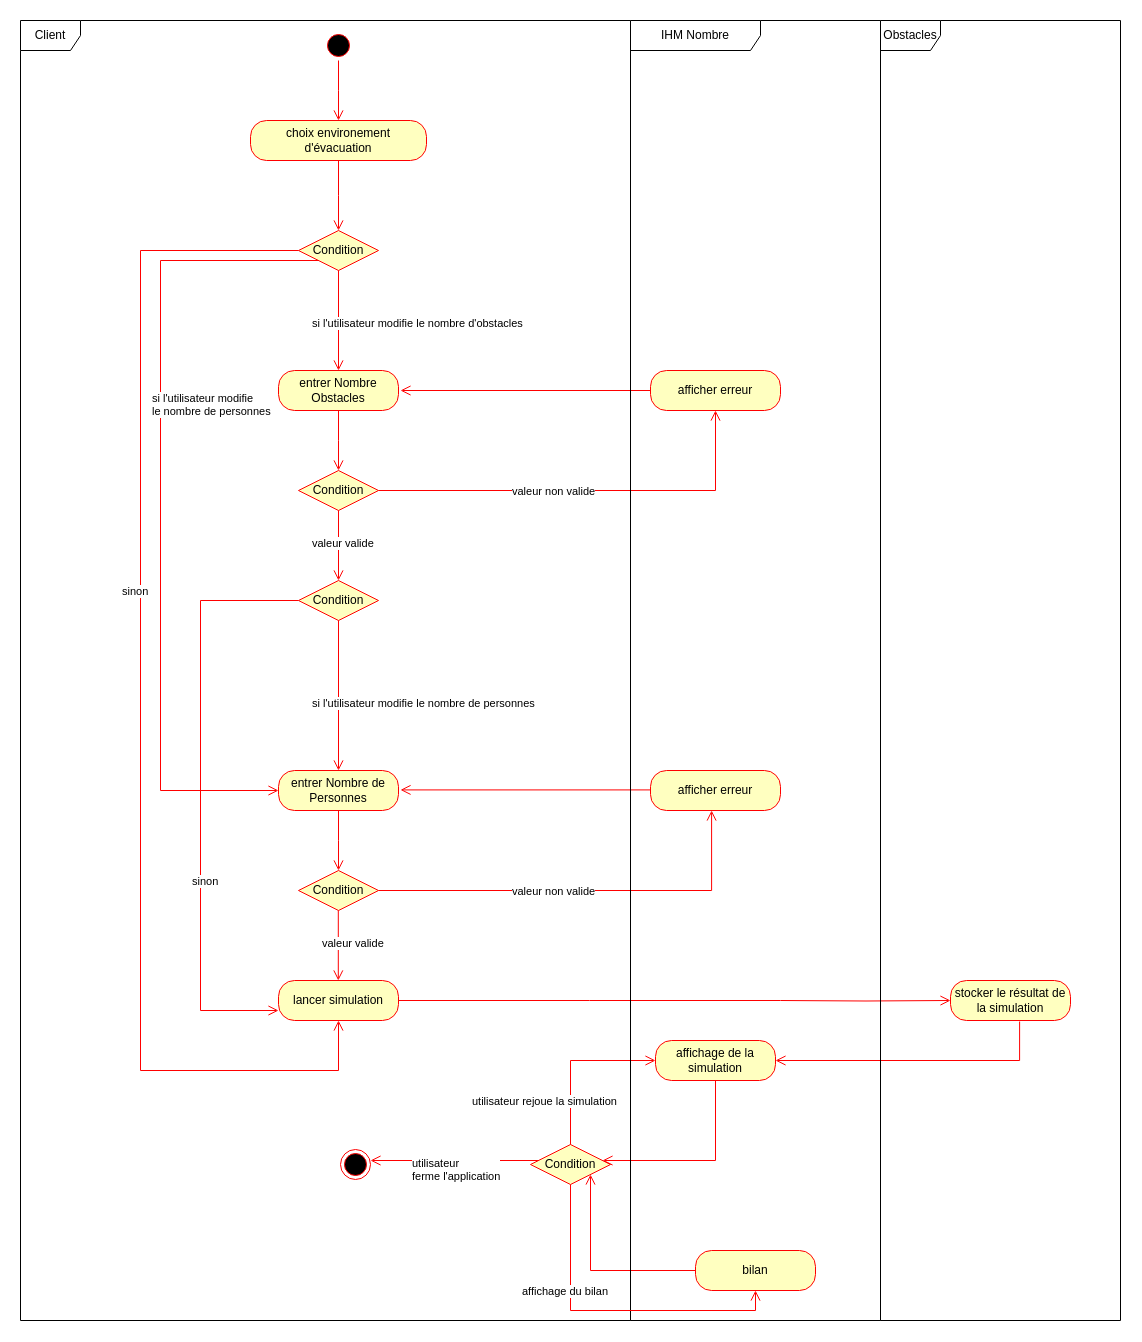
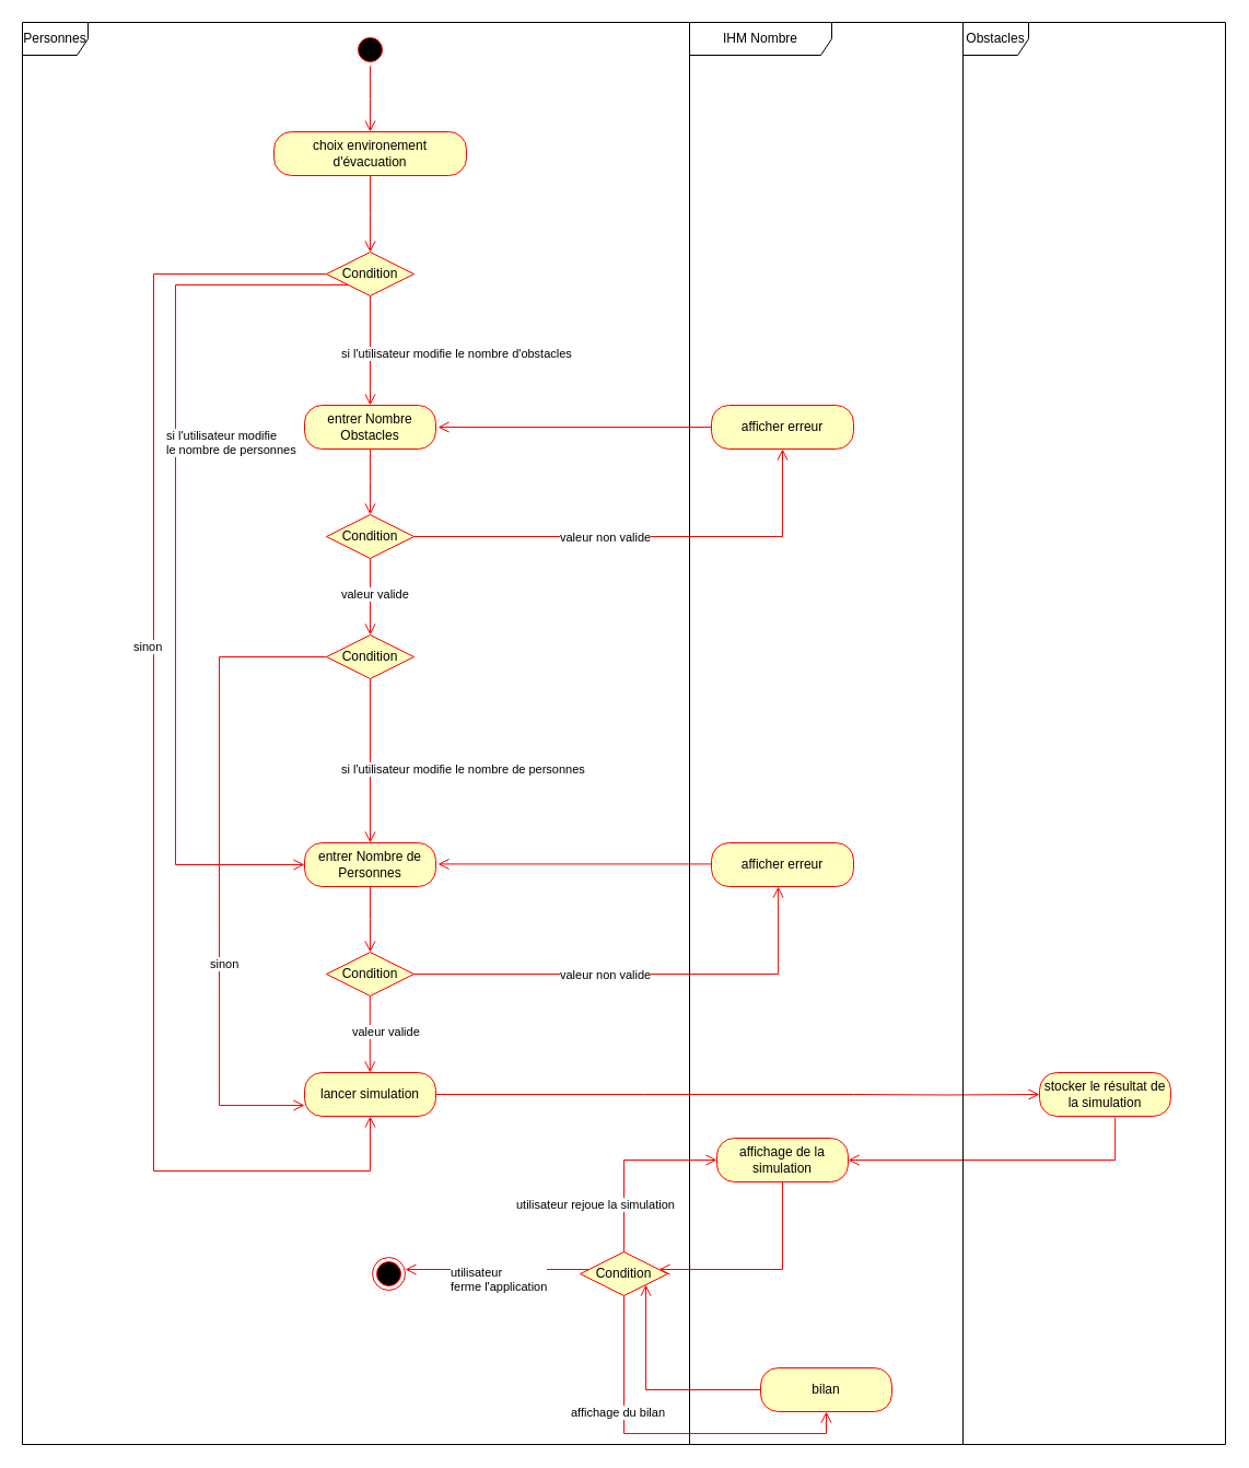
  <mxCell id="0" />
  <mxCell id="1" parent="0" />
  <mxCell id="2" value="" style="ellipse;html=1;shape=startState;fillColor=#000000;strokeColor=#ff0000;" parent="1" vertex="1"><mxGeometry x="323" width="30" height="30" as="geometry" y="30" /></mxCell>
  <mxCell id="3" value="" style="edgeStyle=orthogonalEdgeStyle;html=1;verticalAlign=bottom;endArrow=open;endSize=8;strokeColor=#ff0000;rounded=0;" parent="1" source="2" edge="1"><mxGeometry relative="1" as="geometry"><mxPoint x="338" y="120" as="targetPoint" /></mxGeometry></mxCell>
  <mxCell id="4" value="choix environement d'évacuation" style="rounded=1;whiteSpace=wrap;html=1;arcSize=40;fontColor=#000000;fillColor=#ffffc0;strokeColor=#ff0000;" parent="1" vertex="1"><mxGeometry x="250" y="120" width="176" height="40" as="geometry" /></mxCell>
  <mxCell id="5" value="" style="edgeStyle=orthogonalEdgeStyle;html=1;verticalAlign=bottom;endArrow=open;endSize=8;strokeColor=#ff0000;rounded=0;" parent="1" source="4" edge="1"><mxGeometry relative="1" as="geometry"><mxPoint x="338" y="230" as="targetPoint" /></mxGeometry></mxCell>
  <mxCell id="6" value="Condition" style="rhombus;whiteSpace=wrap;html=1;fillColor=#ffffc0;strokeColor=#ff0000;" parent="1" vertex="1"><mxGeometry x="298" y="230" width="80" height="40" as="geometry" /></mxCell>
  <mxCell id="7" value="sinon" style="edgeStyle=orthogonalEdgeStyle;html=1;align=left;verticalAlign=bottom;endArrow=open;endSize=8;strokeColor=#ff0000;rounded=0;entryX=0.5;entryY=1;entryDx=0;entryDy=0;" parent="1" source="6" edge="1" target="19"><mxGeometry x="-0.171" y="-20" relative="1" as="geometry"><mxPoint x="200" y="820" as="targetPoint" /><mxPoint as="offset" /><Array as="points"><mxPoint x="140" y="250" /><mxPoint x="140" y="1070" /><mxPoint x="338" y="1070" /></Array></mxGeometry></mxCell>
  <mxCell id="8" value="si l'utilisateur modifie le nombre d'obstacles" style="edgeStyle=orthogonalEdgeStyle;html=1;align=left;verticalAlign=top;endArrow=open;endSize=8;strokeColor=#ff0000;rounded=0;" parent="1" source="6" edge="1"><mxGeometry x="-0.2" y="-28" relative="1" as="geometry"><mxPoint x="338" y="370" as="targetPoint" /><mxPoint as="offset" /></mxGeometry></mxCell>
  <mxCell id="9" value="entrer Nombre Obstacles" style="rounded=1;whiteSpace=wrap;html=1;arcSize=40;fontColor=#000000;fillColor=#ffffc0;strokeColor=#ff0000;" parent="1" vertex="1"><mxGeometry x="278" y="370" width="120" height="40" as="geometry" /></mxCell>
  <mxCell id="10" value="" style="edgeStyle=orthogonalEdgeStyle;html=1;verticalAlign=bottom;endArrow=open;endSize=8;strokeColor=#ff0000;rounded=0;" parent="1" source="9" edge="1"><mxGeometry relative="1" as="geometry"><mxPoint x="338" y="470" as="targetPoint" /></mxGeometry></mxCell>
  <mxCell id="11" value="entrer Nombre de Personnes" style="rounded=1;whiteSpace=wrap;html=1;arcSize=40;fontColor=#000000;fillColor=#ffffc0;strokeColor=#ff0000;" vertex="1" parent="1"><mxGeometry x="278" y="770" width="120" height="40" as="geometry" /></mxCell>
  <mxCell id="12" value="" style="edgeStyle=orthogonalEdgeStyle;html=1;verticalAlign=bottom;endArrow=open;endSize=8;strokeColor=#ff0000;rounded=0;" edge="1" source="11" parent="1"><mxGeometry relative="1" as="geometry"><mxPoint x="338" y="870" as="targetPoint" /></mxGeometry></mxCell>
  <mxCell id="13" value="Condition" style="rhombus;whiteSpace=wrap;html=1;fillColor=#ffffc0;strokeColor=#ff0000;" vertex="1" parent="1"><mxGeometry x="298" y="470" width="80" height="40" as="geometry" /></mxCell>
  <mxCell id="14" value="valeur non valide" style="edgeStyle=orthogonalEdgeStyle;html=1;align=left;verticalAlign=bottom;endArrow=open;endSize=8;strokeColor=#ff0000;rounded=0;entryX=0.5;entryY=1;entryDx=0;entryDy=0;" edge="1" source="13" parent="1" target="21"><mxGeometry x="-0.367" y="-10" relative="1" as="geometry"><mxPoint x="470" y="420" as="targetPoint" /><Array as="points"><mxPoint x="715" y="490" /></Array><mxPoint as="offset" /></mxGeometry></mxCell>
  <mxCell id="15" value="valeur valide" style="edgeStyle=orthogonalEdgeStyle;html=1;align=left;verticalAlign=top;endArrow=open;endSize=8;strokeColor=#ff0000;rounded=0;" edge="1" source="13" parent="1"><mxGeometry x="-0.429" y="-28" relative="1" as="geometry"><mxPoint x="338" y="580" as="targetPoint" /><mxPoint as="offset" /></mxGeometry></mxCell>
  <mxCell id="16" value="Condition" style="rhombus;whiteSpace=wrap;html=1;fillColor=#ffffc0;strokeColor=#ff0000;" vertex="1" parent="1"><mxGeometry x="298" y="870" width="80" height="40" as="geometry" /></mxCell>
  <mxCell id="17" value="valeur non valide" style="edgeStyle=orthogonalEdgeStyle;html=1;align=left;verticalAlign=bottom;endArrow=open;endSize=8;strokeColor=#ff0000;rounded=0;entryX=0.47;entryY=1;entryDx=0;entryDy=0;entryPerimeter=0;" edge="1" parent="1" source="16" target="23"><mxGeometry x="-0.361" y="-10" relative="1" as="geometry"><mxPoint x="710" y="820" as="targetPoint" /><Array as="points"><mxPoint x="711" y="890" /></Array><mxPoint as="offset" /></mxGeometry></mxCell>
  <mxCell id="18" value="valeur valide" style="edgeStyle=orthogonalEdgeStyle;html=1;align=left;verticalAlign=top;endArrow=open;endSize=8;strokeColor=#ff0000;rounded=0;" edge="1" parent="1"><mxGeometry x="-0.429" y="-18" relative="1" as="geometry"><mxPoint x="337.8" y="980" as="targetPoint" /><mxPoint x="337.8" y="910" as="sourcePoint" /><mxPoint as="offset" /></mxGeometry></mxCell>
  <mxCell id="19" value="lancer simulation" style="rounded=1;whiteSpace=wrap;html=1;arcSize=40;fontColor=#000000;fillColor=#ffffc0;strokeColor=#ff0000;" vertex="1" parent="1"><mxGeometry x="278" y="980" width="120" height="40" as="geometry" /></mxCell>
  <mxCell id="20" value="" style="edgeStyle=orthogonalEdgeStyle;html=1;verticalAlign=bottom;endArrow=open;endSize=8;strokeColor=#ff0000;rounded=0;startArrow=none;entryX=0;entryY=0.5;entryDx=0;entryDy=0;" edge="1" parent="1" target="34"><mxGeometry relative="1" as="geometry"><mxPoint x="890" y="1000" as="targetPoint" /><mxPoint x="780" y="1000" as="sourcePoint" /></mxGeometry></mxCell>
  <mxCell id="21" value="afficher erreur" style="rounded=1;whiteSpace=wrap;html=1;arcSize=40;fontColor=#000000;fillColor=#ffffc0;strokeColor=#ff0000;" vertex="1" parent="1"><mxGeometry x="650" y="370" width="130" height="40" as="geometry" /></mxCell>
  <mxCell id="22" value="" style="edgeStyle=orthogonalEdgeStyle;html=1;verticalAlign=bottom;endArrow=open;endSize=8;strokeColor=#ff0000;rounded=0;" edge="1" source="21" parent="1"><mxGeometry relative="1" as="geometry"><mxPoint x="400" y="390" as="targetPoint" /></mxGeometry></mxCell>
  <mxCell id="23" value="afficher erreur" style="rounded=1;whiteSpace=wrap;html=1;arcSize=40;fontColor=#000000;fillColor=#ffffc0;strokeColor=#ff0000;" vertex="1" parent="1"><mxGeometry x="650" y="770" width="130" height="40" as="geometry" /></mxCell>
  <mxCell id="24" value="" style="edgeStyle=orthogonalEdgeStyle;html=1;verticalAlign=bottom;endArrow=open;endSize=8;strokeColor=#ff0000;rounded=0;" edge="1" parent="1"><mxGeometry relative="1" as="geometry"><mxPoint x="400" y="789.41" as="targetPoint" /><mxPoint x="650" y="789.41" as="sourcePoint" /></mxGeometry></mxCell>
  <mxCell id="25" value="" style="edgeStyle=orthogonalEdgeStyle;html=1;verticalAlign=bottom;endArrow=open;endSize=8;strokeColor=#ff0000;rounded=0;entryX=1;entryY=0.5;entryDx=0;entryDy=0;exitX=0.576;exitY=1.025;exitDx=0;exitDy=0;exitPerimeter=0;" edge="1" source="34" parent="1" target="26"><mxGeometry relative="1" as="geometry"><mxPoint x="1190" y="1090" as="targetPoint" /><mxPoint x="1020" y="1060" as="sourcePoint" /><Array as="points"><mxPoint x="1019" y="1060" /></Array></mxGeometry></mxCell>
  <mxCell id="26" value="affichage de la simulation" style="rounded=1;whiteSpace=wrap;html=1;arcSize=40;fontColor=#000000;fillColor=#ffffc0;strokeColor=#ff0000;" vertex="1" parent="1"><mxGeometry x="655" y="1040" width="120" height="40" as="geometry" /></mxCell>
  <mxCell id="27" value="" style="edgeStyle=orthogonalEdgeStyle;html=1;verticalAlign=bottom;endArrow=open;endSize=8;strokeColor=#ff0000;rounded=0;" edge="1" source="26" parent="1" target="28"><mxGeometry relative="1" as="geometry"><mxPoint x="600" y="1140" as="targetPoint" /><Array as="points"><mxPoint x="715" y="1160" /></Array></mxGeometry></mxCell>
  <mxCell id="28" value="Condition" style="rhombus;whiteSpace=wrap;html=1;fillColor=#ffffc0;strokeColor=#ff0000;" vertex="1" parent="1"><mxGeometry x="530" y="1144" width="80" height="40" as="geometry" /></mxCell>
  <mxCell id="29" value="utilisateur rejoue la simulation" style="edgeStyle=orthogonalEdgeStyle;html=1;align=left;verticalAlign=bottom;endArrow=open;endSize=8;strokeColor=#ff0000;rounded=0;entryX=0;entryY=0.5;entryDx=0;entryDy=0;" edge="1" source="28" parent="1" target="26"><mxGeometry x="-0.598" y="100" relative="1" as="geometry"><mxPoint x="670" y="1160" as="targetPoint" /><Array as="points"><mxPoint x="570" y="1060" /></Array><mxPoint as="offset" /></mxGeometry></mxCell>
  <mxCell id="30" value="utilisateur &lt;br&gt;ferme l'application" style="edgeStyle=orthogonalEdgeStyle;html=1;align=left;verticalAlign=top;endArrow=open;endSize=8;strokeColor=#ff0000;rounded=0;" edge="1" source="28" parent="1"><mxGeometry x="0.524" y="-10" relative="1" as="geometry"><mxPoint x="370" y="1160" as="targetPoint" /><Array as="points"><mxPoint x="460" y="1160" /><mxPoint x="460" y="1160" /></Array><mxPoint as="offset" /></mxGeometry></mxCell>
  <mxCell id="31" value="" style="ellipse;html=1;shape=endState;fillColor=#000000;strokeColor=#ff0000;" vertex="1" parent="1"><mxGeometry x="340" y="1149" width="30" height="30" as="geometry" /></mxCell>
  <mxCell id="32" value="bilan" style="rounded=1;whiteSpace=wrap;html=1;arcSize=40;fontColor=#000000;fillColor=#ffffc0;strokeColor=#ff0000;" vertex="1" parent="1"><mxGeometry x="695" y="1250" width="120" height="40" as="geometry" /></mxCell>
  <mxCell id="33" value="" style="edgeStyle=orthogonalEdgeStyle;html=1;verticalAlign=bottom;endArrow=open;endSize=8;strokeColor=#ff0000;rounded=0;entryX=1;entryY=1;entryDx=0;entryDy=0;" edge="1" source="32" parent="1" target="28"><mxGeometry relative="1" as="geometry"><mxPoint x="755" y="1350" as="targetPoint" /></mxGeometry></mxCell>
  <mxCell id="34" value="stocker le résultat de la simulation" style="rounded=1;whiteSpace=wrap;html=1;arcSize=40;fontColor=#000000;fillColor=#ffffc0;strokeColor=#ff0000;" vertex="1" parent="1"><mxGeometry x="950" y="980" width="120" height="40" as="geometry" /></mxCell>
  <mxCell id="35" value="" style="edgeStyle=orthogonalEdgeStyle;html=1;verticalAlign=bottom;endArrow=none;endSize=8;strokeColor=#ff0000;rounded=0;" edge="1" parent="1" source="19"><mxGeometry relative="1" as="geometry"><mxPoint x="780" y="1000" as="targetPoint" /><mxPoint x="398" y="1000" as="sourcePoint" /></mxGeometry></mxCell>
- <mxCell id="36" value="Client" style="shape=umlFrame;whiteSpace=wrap;html=1;" vertex="1" parent="1"><mxGeometry x="20" y="20" width="610" height="1300" as="geometry" /></mxCell>
+ <mxCell id="36" value="Personnes" style="shape=umlFrame;whiteSpace=wrap;html=1;" vertex="1" parent="1"><mxGeometry x="20" y="20" width="610" height="1300" as="geometry" /></mxCell>
  <mxCell id="37" value="IHM Nombre" style="shape=umlFrame;whiteSpace=wrap;html=1;width=130;height=30;" vertex="1" parent="1"><mxGeometry x="630" y="20" width="250" height="1300" as="geometry" /></mxCell>
  <mxCell id="38" value="Obstacles" style="shape=umlFrame;whiteSpace=wrap;html=1;" vertex="1" parent="1"><mxGeometry x="880" y="20" width="240" height="1300" as="geometry" /></mxCell>
  <mxCell id="39" value="si l'utilisateur modifie &lt;br&gt;le nombre de personnes" style="edgeStyle=orthogonalEdgeStyle;html=1;align=left;verticalAlign=bottom;endArrow=open;endSize=8;strokeColor=#ff0000;rounded=0;entryX=0;entryY=0.5;entryDx=0;entryDy=0;exitX=0;exitY=1;exitDx=0;exitDy=0;" edge="1" parent="1" source="6" target="11"><mxGeometry x="-0.211" y="-10" relative="1" as="geometry"><mxPoint x="288" y="830" as="targetPoint" /><mxPoint as="offset" /><mxPoint x="308" y="260" as="sourcePoint" /><Array as="points"><mxPoint x="160" y="260" /><mxPoint x="160" y="790" /></Array></mxGeometry></mxCell>
  <mxCell id="40" value="Condition" style="rhombus;whiteSpace=wrap;html=1;fillColor=#ffffc0;strokeColor=#ff0000;" vertex="1" parent="1"><mxGeometry x="298" y="580" width="80" height="40" as="geometry" /></mxCell>
  <mxCell id="41" value="sinon" style="edgeStyle=orthogonalEdgeStyle;html=1;align=left;verticalAlign=bottom;endArrow=open;endSize=8;strokeColor=#ff0000;rounded=0;entryX=0;entryY=0.75;entryDx=0;entryDy=0;" edge="1" source="40" parent="1" target="19"><mxGeometry x="0.324" y="-10" relative="1" as="geometry"><mxPoint x="210" y="1000" as="targetPoint" /><Array as="points"><mxPoint x="200" y="600" /><mxPoint x="200" y="1010" /></Array><mxPoint as="offset" /></mxGeometry></mxCell>
  <mxCell id="42" value="si l'utilisateur modifie le nombre de personnes" style="edgeStyle=orthogonalEdgeStyle;html=1;align=left;verticalAlign=top;endArrow=open;endSize=8;strokeColor=#ff0000;rounded=0;entryX=0.5;entryY=0;entryDx=0;entryDy=0;" edge="1" source="40" parent="1" target="11"><mxGeometry x="-0.067" y="-28" relative="1" as="geometry"><mxPoint x="370" y="690" as="targetPoint" /><mxPoint as="offset" /></mxGeometry></mxCell>
  <mxCell id="43" value="affichage du bilan" style="edgeStyle=orthogonalEdgeStyle;html=1;align=left;verticalAlign=bottom;endArrow=open;endSize=8;strokeColor=#ff0000;rounded=0;exitX=0.5;exitY=1;exitDx=0;exitDy=0;entryX=0.5;entryY=1;entryDx=0;entryDy=0;" edge="1" parent="1" source="28" target="32"><mxGeometry x="-0.299" y="-50" relative="1" as="geometry"><mxPoint x="740" y="1370" as="targetPoint" /><mxPoint x="490" y="1414" as="sourcePoint" /><Array as="points"><mxPoint x="570" y="1310" /><mxPoint x="755" y="1310" /></Array><mxPoint as="offset" /></mxGeometry></mxCell>
